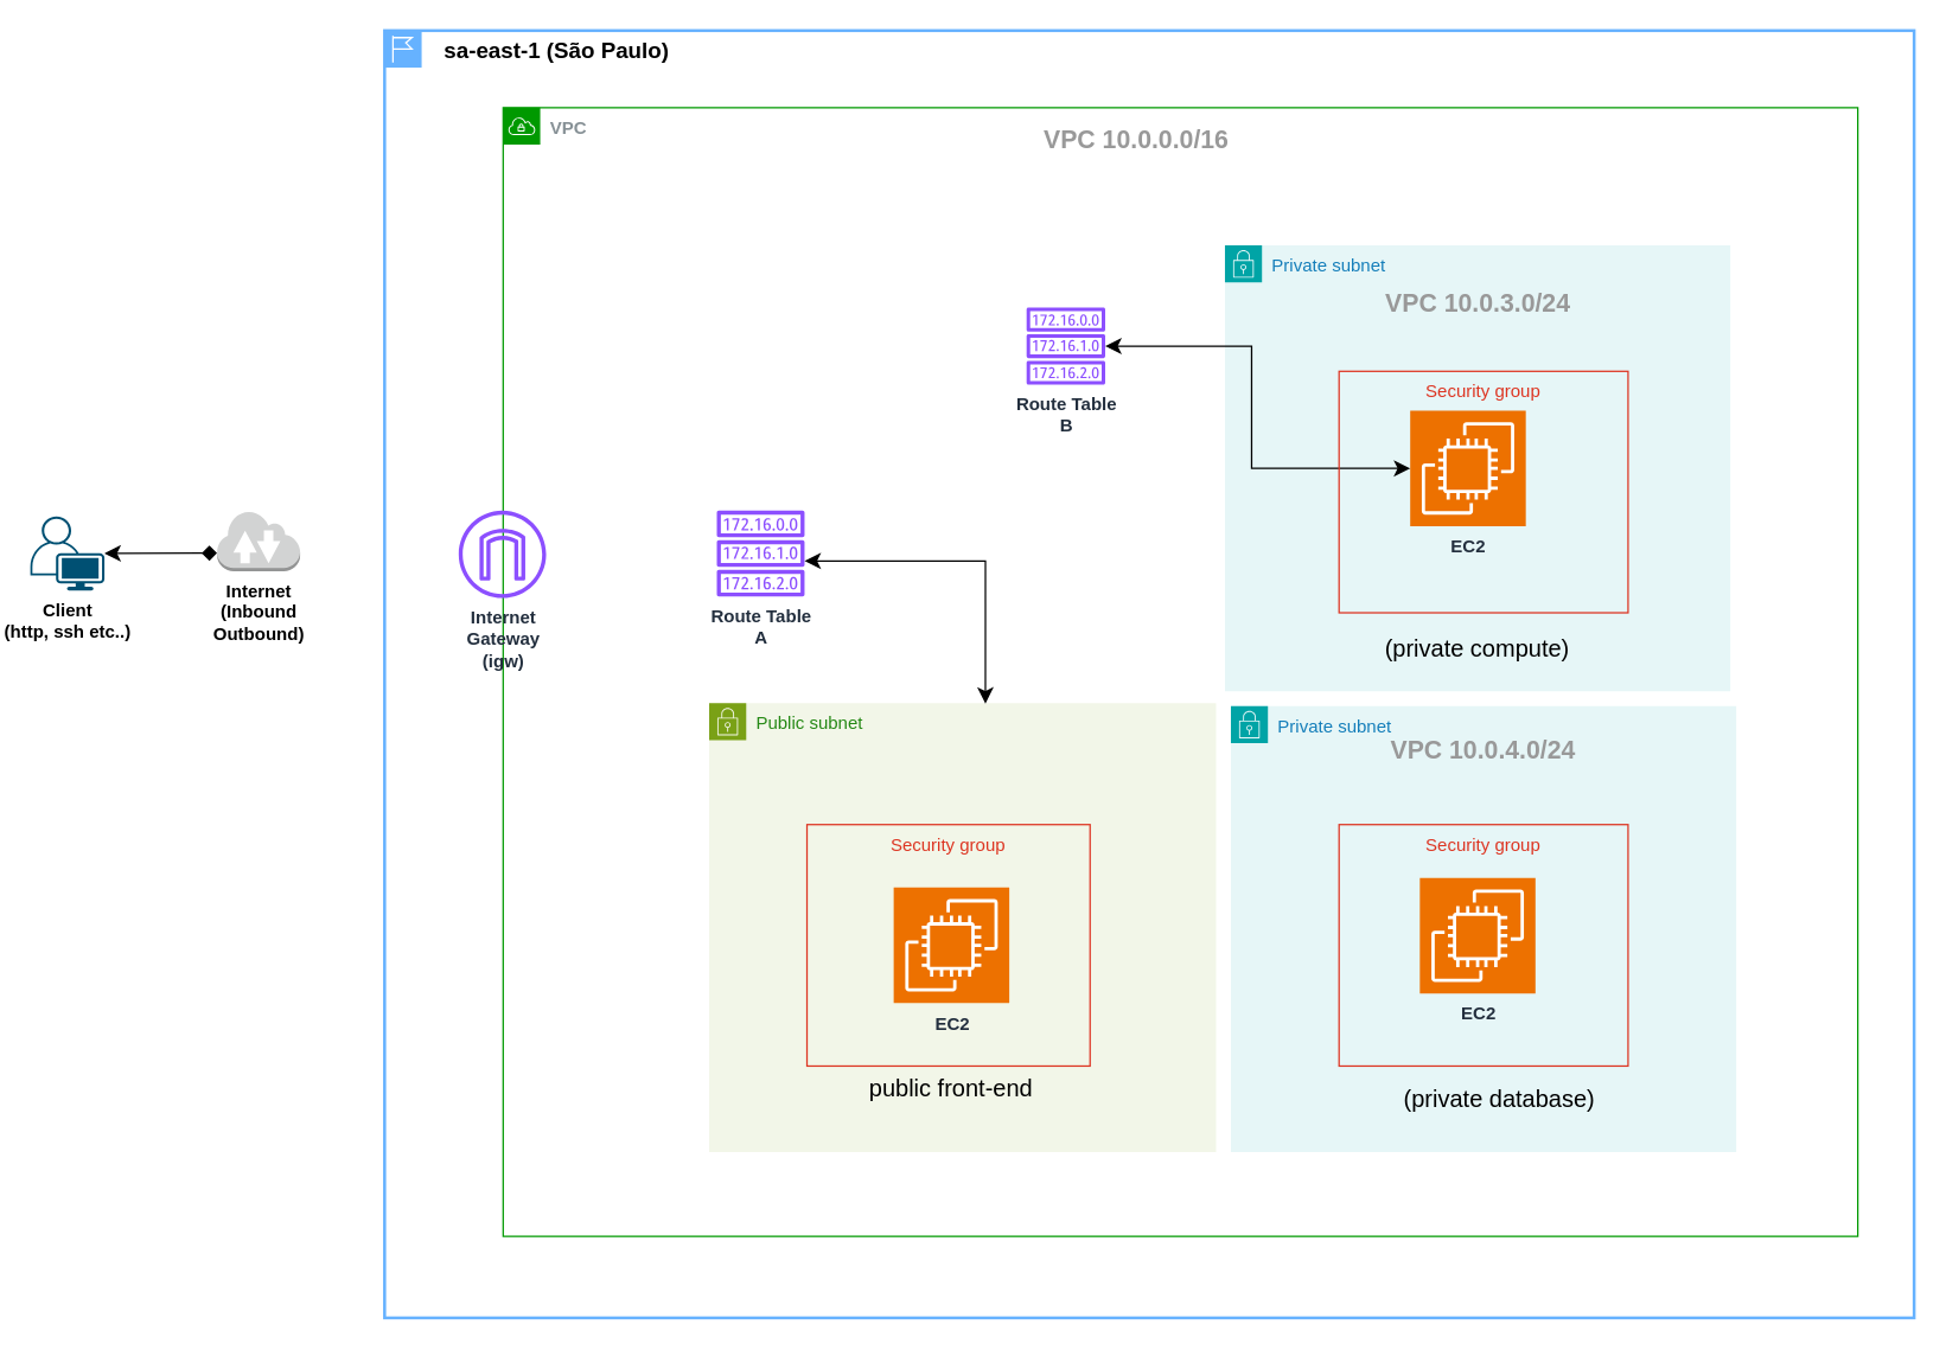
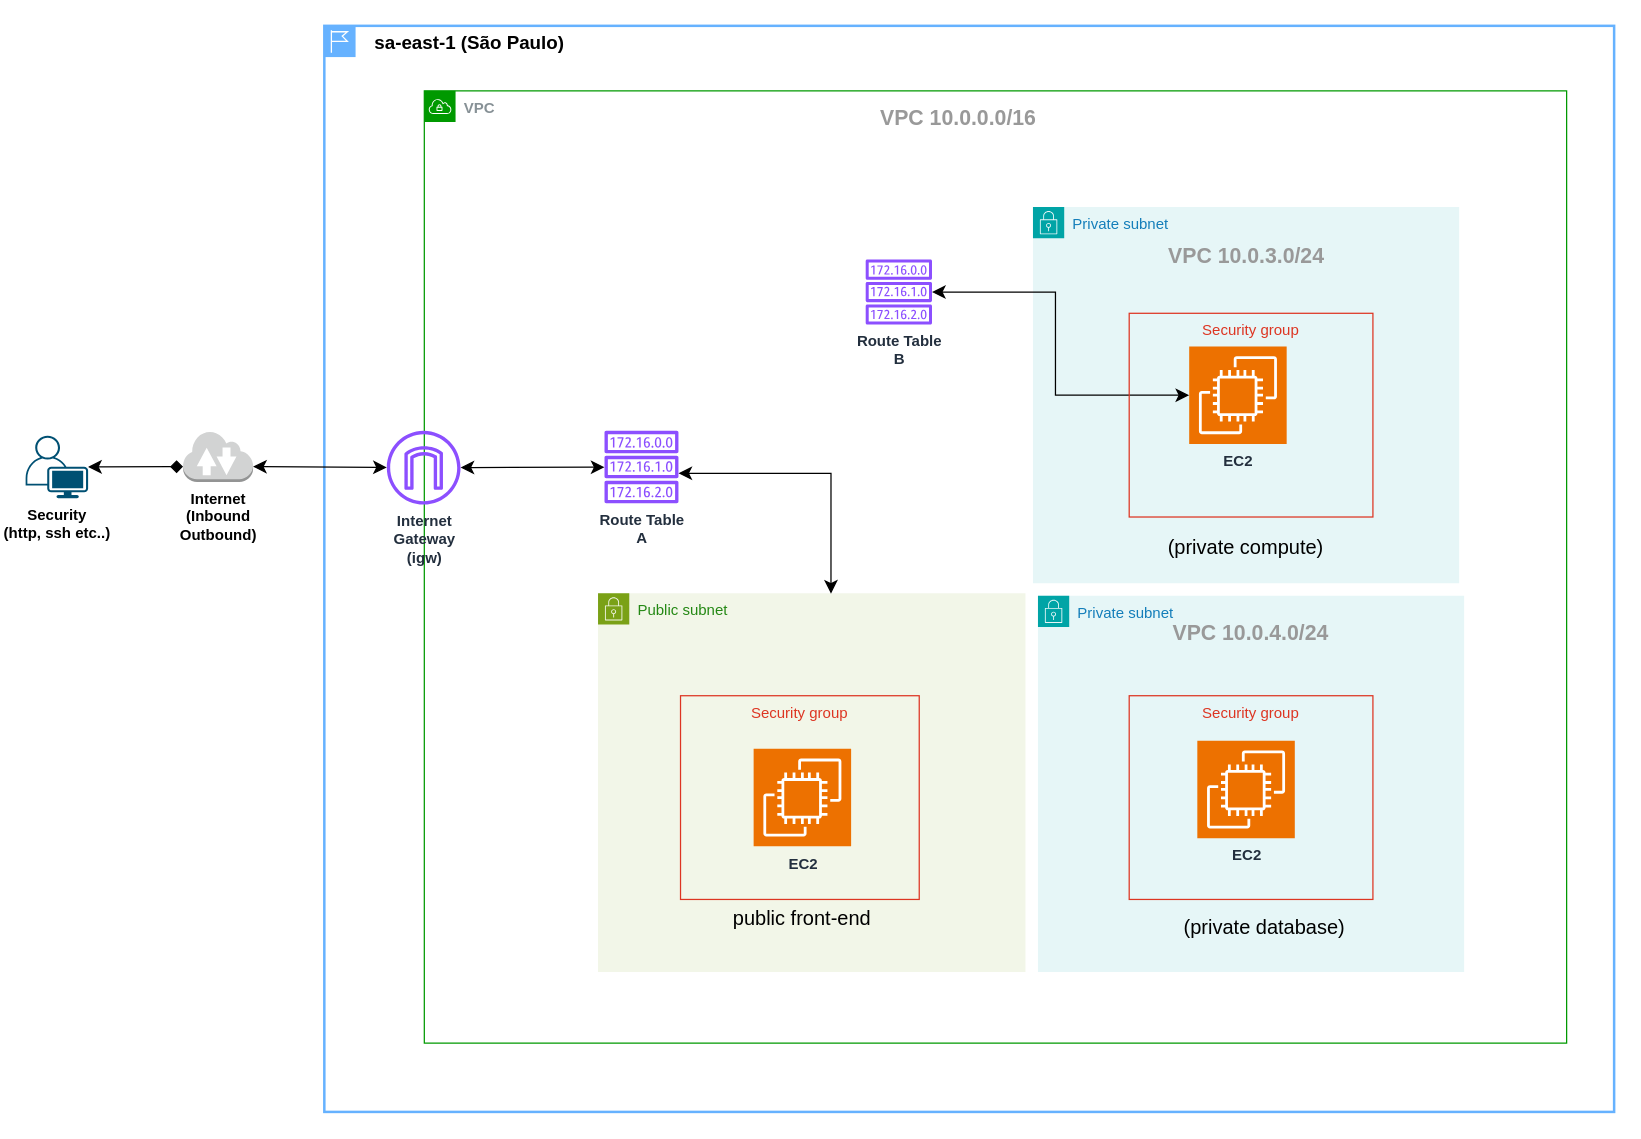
  <mxCell id="0" />
  <mxCell id="1" parent="0" />
  <mxCell id="2" value="&lt;b&gt;&lt;font style=&quot;font-size: 15px;&quot;&gt;&amp;nbsp; &amp;nbsp;sa-east-1 (São Paulo)&lt;/font&gt;&lt;/b&gt;" style="shape=mxgraph.ibm.box;prType=region;fontStyle=0;verticalAlign=top;align=left;spacingLeft=32;spacingTop=4;fillColor=default;rounded=0;whiteSpace=wrap;html=1;strokeColor=#66B2FF;strokeWidth=2;dashed=0;container=0;spacing=-4;collapsible=0;expand=0;recursiveResize=0;movable=1;resizable=1;rotatable=1;deletable=1;editable=1;locked=0;connectable=1;" vertex="1" parent="1"><mxGeometry x="259" y="20" width="1032" height="869" as="geometry" /></mxCell>
  <mxCell id="3" value="&lt;b&gt;VPC&lt;/b&gt;" style="sketch=0;outlineConnect=0;gradientColor=none;html=1;whiteSpace=wrap;fontSize=12;fontStyle=0;shape=mxgraph.aws4.group;grIcon=mxgraph.aws4.group_vpc;strokeColor=#009900;fillColor=none;verticalAlign=top;align=left;spacingLeft=30;fontColor=#879196;dashed=0;movable=1;resizable=1;rotatable=1;deletable=1;editable=1;locked=0;connectable=1;" vertex="1" parent="1"><mxGeometry x="339" y="72" width="914" height="762" as="geometry" /></mxCell>
  <mxCell id="4" value="Security group" style="fillColor=none;strokeColor=#DD3522;verticalAlign=top;fontStyle=0;fontColor=#DD3522;whiteSpace=wrap;html=1;" vertex="1" parent="1"><mxGeometry x="534.5" y="547" width="195" height="163" as="geometry" /></mxCell>
  <mxCell id="5" value="Public subnet" style="points=[[0,0],[0.25,0],[0.5,0],[0.75,0],[1,0],[1,0.25],[1,0.5],[1,0.75],[1,1],[0.75,1],[0.5,1],[0.25,1],[0,1],[0,0.75],[0,0.5],[0,0.25]];outlineConnect=0;gradientColor=none;html=1;whiteSpace=wrap;fontSize=12;fontStyle=0;container=1;pointerEvents=0;collapsible=0;recursiveResize=0;shape=mxgraph.aws4.group;grIcon=mxgraph.aws4.group_security_group;grStroke=0;strokeColor=#7AA116;fillColor=#F2F6E8;verticalAlign=top;align=left;spacingLeft=30;fontColor=#248814;dashed=0;" vertex="1" parent="1"><mxGeometry x="478" y="474" width="342" height="303" as="geometry" /></mxCell>
  <mxCell id="6" value="Security group" style="fillColor=none;strokeColor=#DD3522;verticalAlign=top;fontStyle=0;fontColor=#DD3522;whiteSpace=wrap;html=1;" vertex="1" parent="1"><mxGeometry x="544" y="556" width="191" height="163" as="geometry" /></mxCell>
  <mxCell id="7" value="&lt;b&gt;&lt;font color=&quot;#999999&quot; style=&quot;font-size: 17px;&quot;&gt;VPC 10.0.0.0/16&lt;/font&gt;&lt;/b&gt;" style="text;html=1;align=center;verticalAlign=middle;whiteSpace=wrap;rounded=0;fontSize=16;" vertex="1" parent="1"><mxGeometry x="667" y="80" width="199" height="30" as="geometry" /></mxCell>
  <mxCell id="8" value="&lt;b&gt;Internet&lt;br&gt;Gateway&lt;br&gt;(igw)&lt;/b&gt;" style="sketch=0;outlineConnect=0;fontColor=#232F3E;gradientColor=none;fillColor=#8C4FFF;strokeColor=none;dashed=0;verticalLabelPosition=bottom;verticalAlign=top;align=center;html=1;fontSize=12;fontStyle=0;aspect=fixed;pointerEvents=1;shape=mxgraph.aws4.internet_gateway;" vertex="1" parent="1"><mxGeometry x="309" y="344" width="59" height="59" as="geometry" /></mxCell>
  <mxCell id="9" value="&lt;b&gt;Route Table&lt;br&gt;B&lt;/b&gt;" style="sketch=0;outlineConnect=0;fontColor=#232F3E;gradientColor=none;fillColor=#8C4FFF;strokeColor=none;dashed=0;verticalLabelPosition=bottom;verticalAlign=top;align=center;html=1;fontSize=12;fontStyle=0;aspect=fixed;pointerEvents=1;shape=mxgraph.aws4.route_table;" vertex="1" parent="1"><mxGeometry x="692" y="207" width="53.37" height="52" as="geometry" /></mxCell>
+ <mxCell id="10" style="edgeStyle=none;curved=1;rounded=0;orthogonalLoop=1;jettySize=auto;html=1;fontSize=12;startSize=8;endSize=8;startArrow=classic;startFill=1;" edge="1" parent="1" source="11" target="8"><mxGeometry relative="1" as="geometry" /></mxCell>
  <mxCell id="11" value="&lt;b&gt;Route Table&lt;br&gt;A&lt;/b&gt;" style="sketch=0;outlineConnect=0;fontColor=#232F3E;gradientColor=none;fillColor=#8C4FFF;strokeColor=none;dashed=0;verticalLabelPosition=bottom;verticalAlign=top;align=center;html=1;fontSize=12;fontStyle=0;aspect=fixed;pointerEvents=1;shape=mxgraph.aws4.route_table;" vertex="1" parent="1"><mxGeometry x="483" y="344" width="59.53" height="58" as="geometry" /></mxCell>
  <mxCell id="12" value="Private subnet" style="points=[[0,0],[0.25,0],[0.5,0],[0.75,0],[1,0],[1,0.25],[1,0.5],[1,0.75],[1,1],[0.75,1],[0.5,1],[0.25,1],[0,1],[0,0.75],[0,0.5],[0,0.25]];outlineConnect=0;gradientColor=none;html=1;whiteSpace=wrap;fontSize=12;fontStyle=0;container=1;pointerEvents=0;collapsible=0;recursiveResize=0;shape=mxgraph.aws4.group;grIcon=mxgraph.aws4.group_security_group;grStroke=0;strokeColor=#00A4A6;fillColor=#E6F6F7;verticalAlign=top;align=left;spacingLeft=30;fontColor=#147EBA;dashed=0;" vertex="1" parent="1"><mxGeometry x="830" y="476" width="341" height="301" as="geometry" /></mxCell>
  <mxCell id="13" value="&lt;b&gt;&lt;font color=&quot;#999999&quot; style=&quot;font-size: 17px;&quot;&gt;VPC 10.0.4.0/24&lt;/font&gt;&lt;/b&gt;" style="text;html=1;align=center;verticalAlign=middle;whiteSpace=wrap;rounded=0;fontSize=16;" vertex="1" parent="12"><mxGeometry x="71" y="18" width="199" height="25" as="geometry" /></mxCell>
  <mxCell id="14" value="&lt;b&gt;EC2&lt;/b&gt;" style="sketch=0;points=[[0,0,0],[0.25,0,0],[0.5,0,0],[0.75,0,0],[1,0,0],[0,1,0],[0.25,1,0],[0.5,1,0],[0.75,1,0],[1,1,0],[0,0.25,0],[0,0.5,0],[0,0.75,0],[1,0.25,0],[1,0.5,0],[1,0.75,0]];outlineConnect=0;fontColor=#232F3E;fillColor=#ED7100;strokeColor=#ffffff;dashed=0;verticalLabelPosition=bottom;verticalAlign=top;align=center;html=1;fontSize=12;fontStyle=0;aspect=fixed;shape=mxgraph.aws4.resourceIcon;resIcon=mxgraph.aws4.ec2;" vertex="1" parent="12"><mxGeometry x="127.5" y="116" width="78" height="78" as="geometry" /></mxCell>
  <mxCell id="15" value="(private database)" style="text;html=1;align=center;verticalAlign=middle;whiteSpace=wrap;rounded=0;fontSize=16;" vertex="1" parent="12"><mxGeometry x="115" y="250" width="133" height="30" as="geometry" /></mxCell>
  <mxCell id="16" value="Security group" style="fillColor=none;strokeColor=#DD3522;verticalAlign=top;fontStyle=0;fontColor=#DD3522;whiteSpace=wrap;html=1;" vertex="1" parent="1"><mxGeometry x="903" y="556" width="195" height="163" as="geometry" /></mxCell>
  <mxCell id="17" value="public front-end" style="text;html=1;align=center;verticalAlign=middle;whiteSpace=wrap;rounded=0;fontSize=16;" vertex="1" parent="1"><mxGeometry x="575" y="719" width="133" height="30" as="geometry" /></mxCell>
  <mxCell id="18" value="&lt;b&gt;Internet&lt;br&gt;(Inbound&lt;br&gt;Outbound)&lt;/b&gt;" style="outlineConnect=0;dashed=0;verticalLabelPosition=bottom;verticalAlign=top;align=center;html=1;shape=mxgraph.aws3.internet_2;fillColor=#D2D3D3;gradientColor=none;" vertex="1" parent="1"><mxGeometry x="146" y="344" width="56" height="41" as="geometry" /></mxCell>
- <mxCell id="19" value="&lt;b&gt;Client&lt;br&gt;(http, ssh etc..)&lt;/b&gt;" style="points=[[0.35,0,0],[0.98,0.51,0],[1,0.71,0],[0.67,1,0],[0,0.795,0],[0,0.65,0]];verticalLabelPosition=bottom;sketch=0;html=1;verticalAlign=top;aspect=fixed;align=center;pointerEvents=1;shape=mxgraph.cisco19.user;fillColor=#005073;strokeColor=none;" vertex="1" parent="1"><mxGeometry x="20" y="348" width="50" height="50" as="geometry" /></mxCell>
+ <mxCell id="19" value="&lt;b&gt;Security&lt;br&gt;(http, ssh etc..)&lt;/b&gt;" style="points=[[0.35,0,0],[0.98,0.51,0],[1,0.71,0],[0.67,1,0],[0,0.795,0],[0,0.65,0]];verticalLabelPosition=bottom;sketch=0;html=1;verticalAlign=top;aspect=fixed;align=center;pointerEvents=1;shape=mxgraph.cisco19.user;fillColor=#005073;strokeColor=none;" vertex="1" parent="1"><mxGeometry x="20" y="348" width="50" height="50" as="geometry" /></mxCell>
  <mxCell id="20" value="Private subnet" style="points=[[0,0],[0.25,0],[0.5,0],[0.75,0],[1,0],[1,0.25],[1,0.5],[1,0.75],[1,1],[0.75,1],[0.5,1],[0.25,1],[0,1],[0,0.75],[0,0.5],[0,0.25]];outlineConnect=0;gradientColor=none;html=1;whiteSpace=wrap;fontSize=12;fontStyle=0;container=1;pointerEvents=0;collapsible=0;recursiveResize=0;shape=mxgraph.aws4.group;grIcon=mxgraph.aws4.group_security_group;grStroke=0;strokeColor=#00A4A6;fillColor=#E6F6F7;verticalAlign=top;align=left;spacingLeft=30;fontColor=#147EBA;dashed=0;" vertex="1" parent="1"><mxGeometry x="826" y="165" width="341" height="301" as="geometry" /></mxCell>
  <mxCell id="21" value="&lt;b&gt;&lt;font color=&quot;#999999&quot; style=&quot;font-size: 17px;&quot;&gt;VPC 10.0.3.0/24&lt;/font&gt;&lt;/b&gt;" style="text;html=1;align=center;verticalAlign=middle;whiteSpace=wrap;rounded=0;fontSize=16;" vertex="1" parent="20"><mxGeometry x="73.75" y="28" width="193.5" height="23" as="geometry" /></mxCell>
  <mxCell id="22" value="&lt;b&gt;EC2&lt;/b&gt;" style="sketch=0;points=[[0,0,0],[0.25,0,0],[0.5,0,0],[0.75,0,0],[1,0,0],[0,1,0],[0.25,1,0],[0.5,1,0],[0.75,1,0],[1,1,0],[0,0.25,0],[0,0.5,0],[0,0.75,0],[1,0.25,0],[1,0.5,0],[1,0.75,0]];outlineConnect=0;fontColor=#232F3E;fillColor=#ED7100;strokeColor=#ffffff;dashed=0;verticalLabelPosition=bottom;verticalAlign=top;align=center;html=1;fontSize=12;fontStyle=0;aspect=fixed;shape=mxgraph.aws4.resourceIcon;resIcon=mxgraph.aws4.ec2;" vertex="1" parent="20"><mxGeometry x="125" y="111.5" width="78" height="78" as="geometry" /></mxCell>
  <mxCell id="23" value="&lt;b&gt;EC2&lt;/b&gt;" style="sketch=0;points=[[0,0,0],[0.25,0,0],[0.5,0,0],[0.75,0,0],[1,0,0],[0,1,0],[0.25,1,0],[0.5,1,0],[0.75,1,0],[1,1,0],[0,0.25,0],[0,0.5,0],[0,0.75,0],[1,0.25,0],[1,0.5,0],[1,0.75,0]];outlineConnect=0;fontColor=#232F3E;fillColor=#ED7100;strokeColor=#ffffff;dashed=0;verticalLabelPosition=bottom;verticalAlign=top;align=center;html=1;fontSize=12;fontStyle=0;aspect=fixed;shape=mxgraph.aws4.resourceIcon;resIcon=mxgraph.aws4.ec2;" vertex="1" parent="1"><mxGeometry x="602.5" y="598.5" width="78" height="78" as="geometry" /></mxCell>
  <mxCell id="24" style="edgeStyle=orthogonalEdgeStyle;rounded=0;orthogonalLoop=1;jettySize=auto;html=1;entryX=0.356;entryY=0.528;entryDx=0;entryDy=0;entryPerimeter=0;fontSize=12;startSize=8;endSize=8;startArrow=classic;startFill=1;" edge="1" parent="1" source="11" target="3"><mxGeometry relative="1" as="geometry"><Array as="points"><mxPoint x="664" y="378" /></Array></mxGeometry></mxCell>
+ <mxCell id="25" style="edgeStyle=none;curved=1;rounded=0;orthogonalLoop=1;jettySize=auto;html=1;entryX=1;entryY=0.7;entryDx=0;entryDy=0;entryPerimeter=0;fontSize=12;startSize=8;endSize=8;startArrow=classic;startFill=1;" edge="1" parent="1" source="8" target="18"><mxGeometry relative="1" as="geometry" /></mxCell>
  <mxCell id="26" style="edgeStyle=none;curved=1;rounded=0;orthogonalLoop=1;jettySize=auto;html=1;entryX=0;entryY=0.7;entryDx=0;entryDy=0;entryPerimeter=0;fontSize=12;startSize=8;endSize=8;startArrow=classic;startFill=1;endArrow=diamond;" edge="1" parent="1" source="19" target="18"><mxGeometry relative="1" as="geometry" /></mxCell>
  <mxCell id="27" style="edgeStyle=orthogonalEdgeStyle;rounded=0;orthogonalLoop=1;jettySize=auto;html=1;fontSize=12;startSize=8;endSize=8;startArrow=classic;startFill=1;" edge="1" parent="1" source="22" target="9"><mxGeometry relative="1" as="geometry"><Array as="points"><mxPoint x="844" y="316" /><mxPoint x="844" y="233" /></Array></mxGeometry></mxCell>
  <mxCell id="28" value="Security group" style="fillColor=none;strokeColor=#DD3522;verticalAlign=top;fontStyle=0;fontColor=#DD3522;whiteSpace=wrap;html=1;" vertex="1" parent="1"><mxGeometry x="903" y="250" width="195" height="163" as="geometry" /></mxCell>
  <mxCell id="29" value="(private compute)" style="text;html=1;align=center;verticalAlign=middle;whiteSpace=wrap;rounded=0;fontSize=16;" vertex="1" parent="1"><mxGeometry x="930" y="422" width="133" height="30" as="geometry" /></mxCell>
